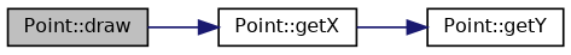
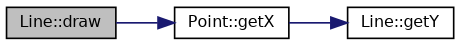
  digraph {
    rankdir=LR
    node [color=black fillcolor=white fontname=Helvetica fontsize=10 shape=record style=filled]
    edge [color=midnightblue fontname=Helvetica fontsize=10 labelfontname=Helvetica labelfontsize=10 style=solid]
-   n1 [fillcolor=grey75 fontcolor=black height=0.2 label="Point::draw" width=0.4]
+   n1 [fillcolor=grey75 fontcolor=black height=0.2 label="Line::draw" width=0.4]
    n2 [height=0.2 label="Point::getX" width=0.4]
-   n3 [height=0.2 label="Point::getY" width=0.4]
+   n3 [height=0.2 label="Line::getY" width=0.4]
    n1 -> n2
    n2 -> n3
  }
